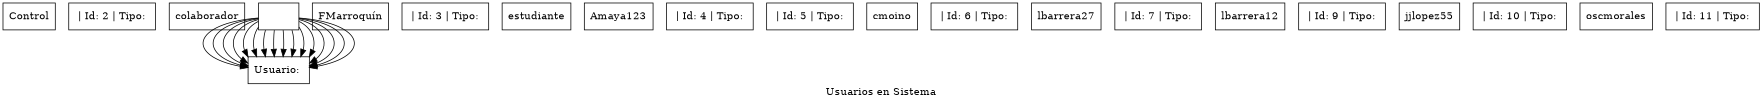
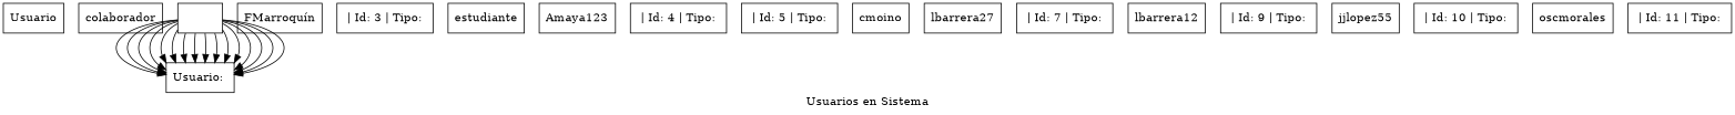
  digraph {
    fontname="DejaVu Serif"
    label="Usuarios en Sistema"
    node [fontname="DejaVu Serif" shape=box]
    edge [fontname="DejaVu Serif"]
-   Control
-   " | Id: 2 | Tipo: "
+   Control [label=Usuario]
    colaborador
    ""
    "Usuario: "
    "FMarroquín"
    " | Id: 3 | Tipo: "
    estudiante
    n9 [label=Amaya123]
    " | Id: 4 | Tipo: "
    " | Id: 5 | Tipo: "
    cmoino
-   " | Id: 6 | Tipo: "
    n14 [label=lbarrera27]
    " | Id: 7 | Tipo: "
    n16 [label=lbarrera12]
    " | Id: 9 | Tipo: "
    n18 [label=jjlopez55]
    " | Id: 10 | Tipo: "
    oscmorales
    " | Id: 11 | Tipo: "
    "" -> "Usuario: "
    "" -> "Usuario: "
    "" -> "Usuario: "
    "" -> "Usuario: "
    "" -> "Usuario: "
    "" -> "Usuario: "
    "" -> "Usuario: "
    "" -> "Usuario: "
    "" -> "Usuario: "
    "" -> "Usuario: "
    "" -> "Usuario: "
    "" -> "Usuario: "
    "" -> "Usuario: "
    "" -> "Usuario: "
    "" -> "Usuario: "
    "" -> "Usuario: "
  }
